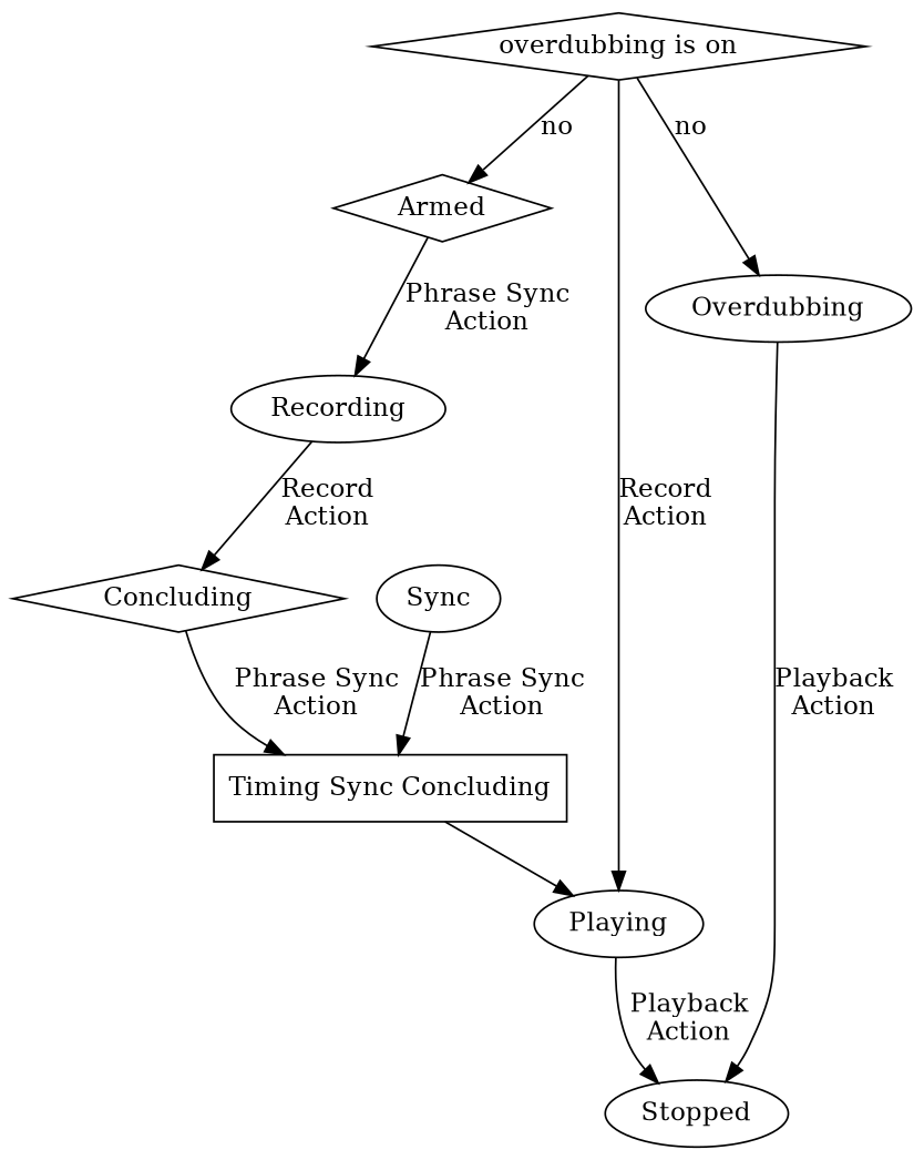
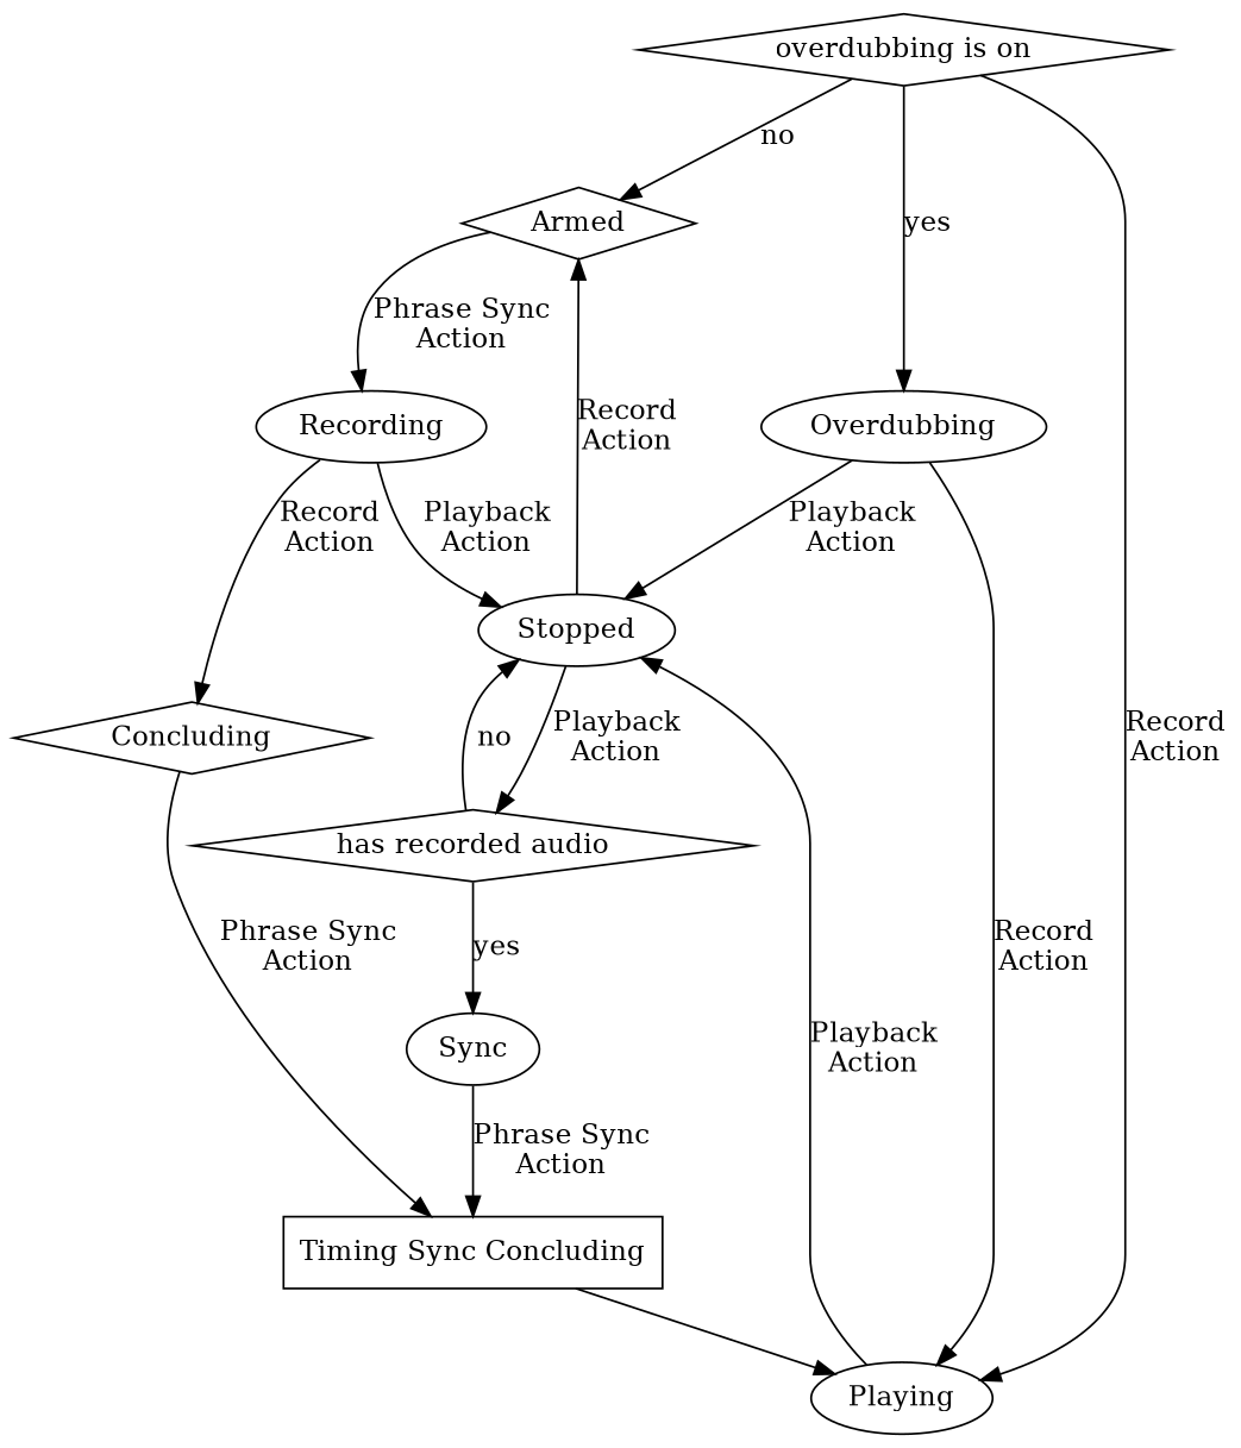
  digraph {
    node [shape=oval]
    Armed [shape=diamond]
    Stopped
+   n3 [label="has recorded audio" shape=diamond]
    Recording
    n5 [label=Sync]
    Concluding [shape=diamond]
    n7 [label="Timing Sync Concluding" shape=box]
    Playing
    n9 [label="overdubbing is on" shape=diamond]
    Overdubbing
    Armed -> Recording [label="Phrase Sync\nAction"]
+   Stopped -> Armed [label="Record\nAction"]
+   Stopped -> n3 [label="Playback\nAction"]
+   n3 -> Stopped [label=no]
+   n3 -> n5 [label=yes]
+   Recording -> Stopped [label="Playback\nAction"]
    Recording -> Concluding [label="Record\nAction"]
    n5 -> n7 [label="Phrase Sync\nAction"]
    Concluding -> n7 [label="Phrase Sync\nAction"]
    n7 -> Playing
    Playing -> Stopped [label="Playback\nAction"]
    n9 -> Armed [label=no]
    n9 -> Playing [label="Record\nAction"]
-   n9 -> Overdubbing [label=no]
+   n9 -> Overdubbing [label=yes]
    Overdubbing -> Stopped [label="Playback\nAction"]
+   Overdubbing -> Playing [label="Record\nAction"]
  }
